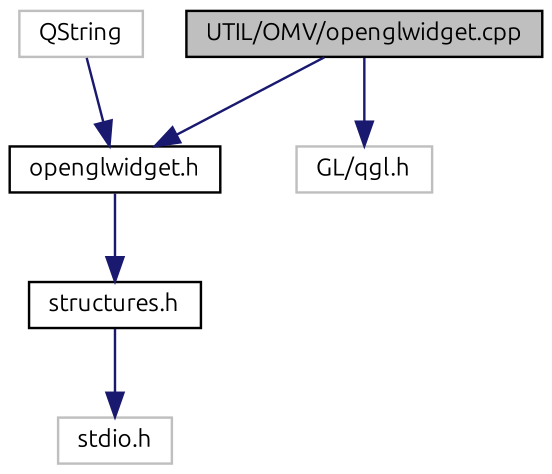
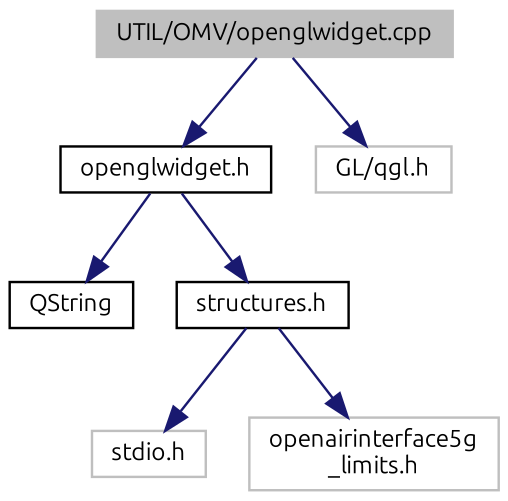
  digraph {
    fontname=Ubuntu
    node [color=grey75 fillcolor=white fontname=Ubuntu fontsize=10 shape=record style=filled]
    edge [color=midnightblue fontname=Ubuntu fontsize=10 labelfontname=Helvetica labelfontsize=10 style=solid]
-   n1 [color=black fillcolor=grey75 fontcolor=black height=0.2 label="UTIL/OMV/openglwidget.cpp" width=0.4]
+   n1 [fillcolor=grey75 fontcolor=black height=0.2 label="UTIL/OMV/openglwidget.cpp" width=0.4]
    n2 [color=black height=0.2 label="openglwidget.h" width=0.4]
    n3 [height=0.2 label="GL/qgl.h" width=0.4]
-   n4 [height=0.2 label=QString width=0.4]
+   n4 [color=black height=0.2 label=QString width=0.4]
    n5 [color=black height=0.2 label="structures.h" width=0.4]
    n6 [height=0.2 label="stdio.h" width=0.4]
+   n7 [height=0.2 label="openairinterface5g\l_limits.h" width=0.4]
    n1 -> n2
    n1 -> n3
-   n4 -> n2
+   n2 -> n4
    n2 -> n5
    n5 -> n6
+   n5 -> n7
  }
